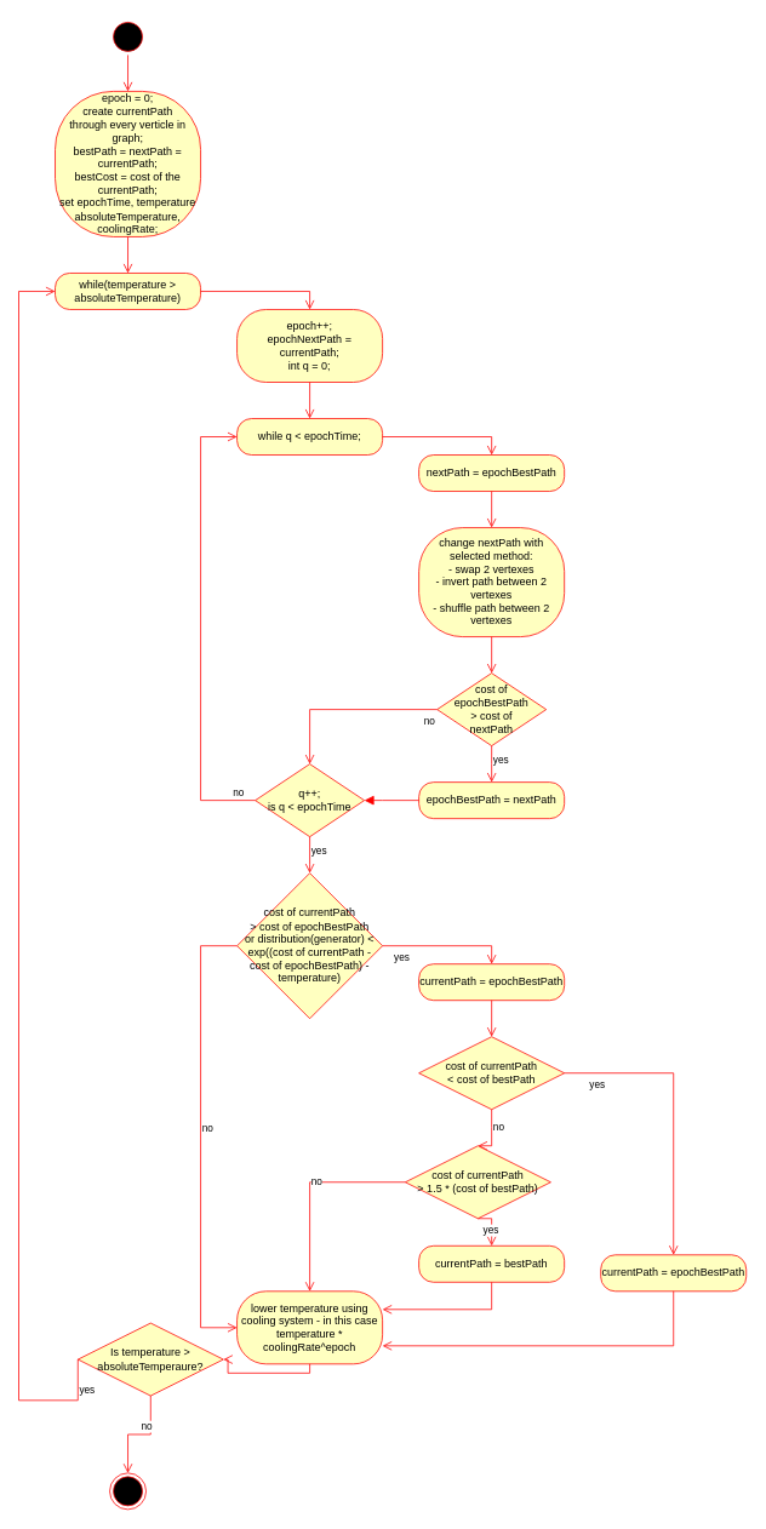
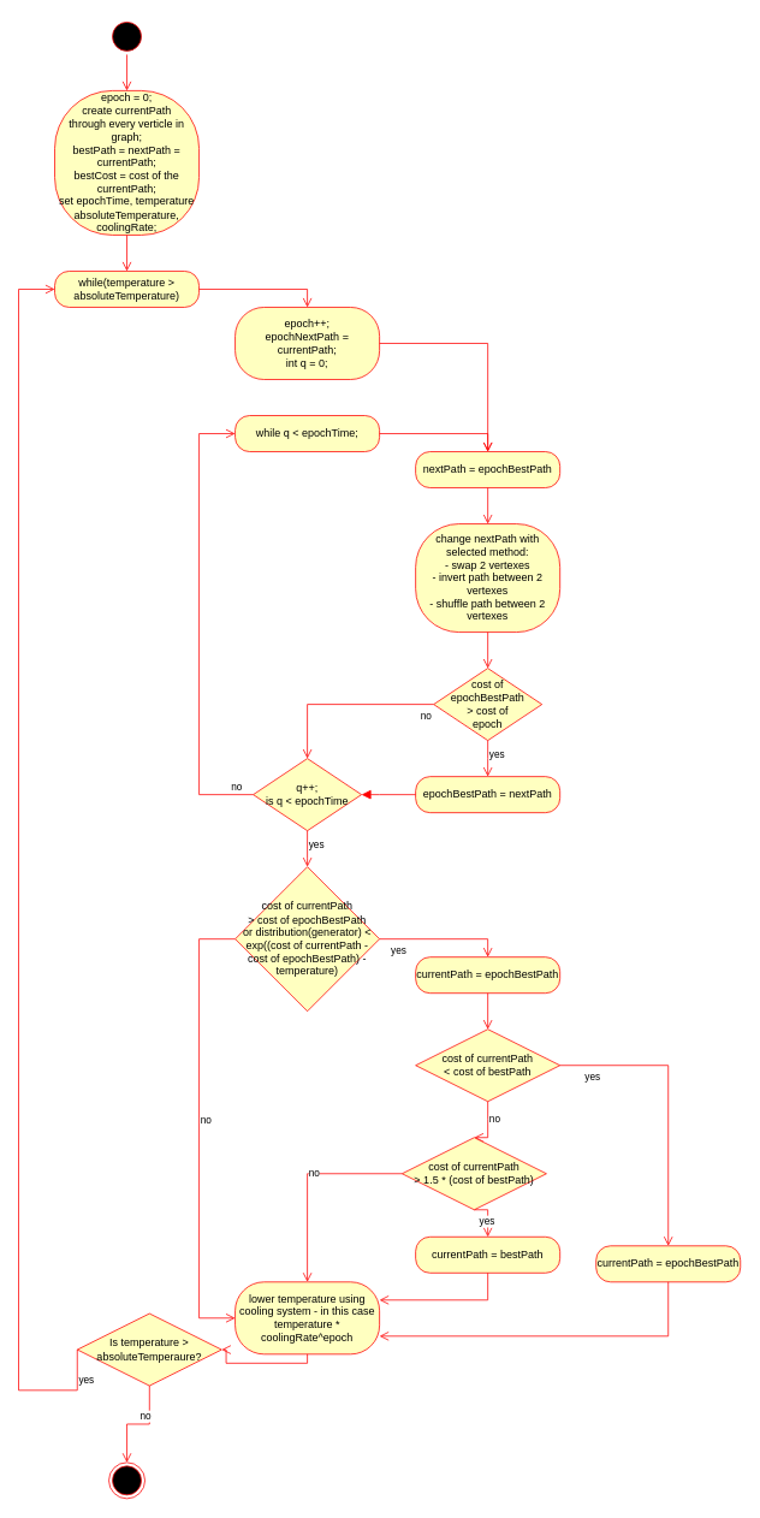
  <mxCell id="0" />
  <mxCell id="1" parent="0" />
  <mxCell id="2" value="" style="ellipse;html=1;shape=startState;fillColor=#000000;strokeColor=#ff0000;" parent="1" vertex="1"><mxGeometry x="120" y="20" width="40" height="40" as="geometry" /></mxCell>
  <mxCell id="3" value="" style="edgeStyle=orthogonalEdgeStyle;html=1;verticalAlign=bottom;endArrow=open;endSize=8;strokeColor=#ff0000;rounded=0;entryX=0.5;entryY=0;entryDx=0;entryDy=0;" parent="1" source="2" target="4" edge="1"><mxGeometry relative="1" as="geometry"><mxPoint x="135" y="110" as="targetPoint" /></mxGeometry></mxCell>
  <mxCell id="4" value="epoch = 0;&lt;br&gt;create currentPath &lt;br&gt;through every verticle in graph;&lt;br&gt;bestPath = nextPath = currentPath;&lt;br&gt;bestCost = cost of the currentPath;&lt;br&gt;set epochTime,&amp;nbsp;temperature absoluteTemperature, coolingRate;" style="rounded=1;whiteSpace=wrap;html=1;arcSize=40;fontColor=#000000;fillColor=#ffffc0;strokeColor=#ff0000;" parent="1" vertex="1"><mxGeometry x="60" y="100" width="160" height="160" as="geometry" /></mxCell>
  <mxCell id="5" value="" style="edgeStyle=orthogonalEdgeStyle;html=1;verticalAlign=bottom;endArrow=open;endSize=8;strokeColor=#ff0000;rounded=0;entryX=0.5;entryY=0;entryDx=0;entryDy=0;" parent="1" source="4" target="7" edge="1"><mxGeometry relative="1" as="geometry"><mxPoint x="140" y="220" as="targetPoint" /></mxGeometry></mxCell>
  <mxCell id="6" value="" style="ellipse;html=1;shape=endState;fillColor=#000000;strokeColor=#ff0000;" parent="1" vertex="1"><mxGeometry x="120" y="1620" width="40" height="40" as="geometry" /></mxCell>
  <mxCell id="7" value="while(temperature &amp;gt; absoluteTemperature)" style="rounded=1;whiteSpace=wrap;html=1;arcSize=40;fontColor=#000000;fillColor=#ffffc0;strokeColor=#ff0000;" parent="1" vertex="1"><mxGeometry x="60" y="300" width="160" height="40" as="geometry" /></mxCell>
  <mxCell id="8" value="" style="edgeStyle=orthogonalEdgeStyle;html=1;verticalAlign=bottom;endArrow=open;endSize=8;strokeColor=#ff0000;rounded=0;exitX=1;exitY=0.5;exitDx=0;exitDy=0;entryX=0.5;entryY=0;entryDx=0;entryDy=0;" parent="1" source="7" target="23" edge="1"><mxGeometry relative="1" as="geometry"><mxPoint x="340" y="240" as="targetPoint" /><mxPoint x="140" y="300" as="sourcePoint" /><Array as="points"><mxPoint x="340" y="320" /></Array></mxGeometry></mxCell>
  <mxCell id="9" value="while q &amp;lt; epochTime;" style="rounded=1;whiteSpace=wrap;html=1;arcSize=40;fontColor=#000000;fillColor=#ffffc0;strokeColor=#ff0000;" parent="1" vertex="1"><mxGeometry x="260" y="460" width="160" height="40" as="geometry" /></mxCell>
  <mxCell id="10" value="" style="edgeStyle=orthogonalEdgeStyle;html=1;verticalAlign=bottom;endArrow=open;endSize=8;strokeColor=#ff0000;rounded=0;exitX=1;exitY=0.5;exitDx=0;exitDy=0;entryX=0.5;entryY=0;entryDx=0;entryDy=0;" parent="1" source="9" target="25" edge="1"><mxGeometry relative="1" as="geometry"><mxPoint x="620" y="380" as="targetPoint" /><mxPoint x="340" y="450" as="sourcePoint" /></mxGeometry></mxCell>
  <mxCell id="11" value="change nextPath with selected method:&lt;br&gt;- swap 2 vertexes&lt;br&gt;- invert path between 2 vertexes&lt;br&gt;- shuffle path between 2 vertexes" style="rounded=1;whiteSpace=wrap;html=1;arcSize=40;fontColor=#000000;fillColor=#ffffc0;strokeColor=#ff0000;" parent="1" vertex="1"><mxGeometry x="460" y="580" width="160" height="120" as="geometry" /></mxCell>
  <mxCell id="12" value="" style="edgeStyle=orthogonalEdgeStyle;html=1;verticalAlign=bottom;endArrow=open;endSize=8;strokeColor=#ff0000;rounded=0;exitX=0.5;exitY=1;exitDx=0;exitDy=0;entryX=0.5;entryY=1;entryDx=0;entryDy=0;" parent="1" source="11" target="27" edge="1"><mxGeometry relative="1" as="geometry"><mxPoint x="540" y="740" as="targetPoint" /><mxPoint x="550" y="430" as="sourcePoint" /><Array as="points"><mxPoint x="540" y="730" /><mxPoint x="540" y="730" /></Array></mxGeometry></mxCell>
  <mxCell id="13" value="no" style="edgeStyle=orthogonalEdgeStyle;html=1;align=left;verticalAlign=top;endArrow=open;endSize=8;strokeColor=#ff0000;rounded=0;exitX=1;exitY=0.5;exitDx=0;exitDy=0;entryX=0.5;entryY=0;entryDx=0;entryDy=0;" parent="1" source="27" target="14" edge="1"><mxGeometry x="-0.84" relative="1" as="geometry"><mxPoint x="540" y="880" as="targetPoint" /><mxPoint x="660" y="840" as="sourcePoint" /><Array as="points" /><mxPoint as="offset" /></mxGeometry></mxCell>
  <mxCell id="14" value="q++;&lt;br&gt;is q &amp;lt; epochTime" style="rhombus;whiteSpace=wrap;html=1;fillColor=#ffffc0;strokeColor=#ff0000;" parent="1" vertex="1"><mxGeometry x="280" y="840" width="120" height="80" as="geometry" /></mxCell>
  <mxCell id="15" value="no" style="edgeStyle=orthogonalEdgeStyle;html=1;align=left;verticalAlign=bottom;endArrow=open;endSize=8;strokeColor=#ff0000;rounded=0;exitX=0;exitY=0.5;exitDx=0;exitDy=0;entryX=0;entryY=0.5;entryDx=0;entryDy=0;" parent="1" source="14" target="9" edge="1"><mxGeometry x="-0.897" relative="1" as="geometry"><mxPoint x="310" y="610" as="targetPoint" /><Array as="points"><mxPoint x="220" y="880" /><mxPoint x="220" y="480" /></Array><mxPoint as="offset" /></mxGeometry></mxCell>
  <mxCell id="16" value="&lt;span&gt;cost of currentPath&lt;/span&gt;&lt;br&gt;&lt;span&gt;&amp;gt; cost of epochBestPath&lt;/span&gt;&lt;br&gt;&lt;span&gt;or&amp;nbsp;&lt;/span&gt;distribution(generator) &amp;lt;&lt;span&gt;&lt;br&gt;exp((cost of currentPath - cost of epochBestPath) - temperature)&lt;/span&gt;" style="rhombus;whiteSpace=wrap;html=1;fillColor=#ffffc0;strokeColor=#ff0000;" parent="1" vertex="1"><mxGeometry x="260" y="960" width="160" height="160" as="geometry" /></mxCell>
  <mxCell id="17" value="no" style="edgeStyle=orthogonalEdgeStyle;html=1;align=left;verticalAlign=bottom;endArrow=open;endSize=8;strokeColor=#ff0000;rounded=0;exitX=0;exitY=0.5;exitDx=0;exitDy=0;entryX=0;entryY=0.5;entryDx=0;entryDy=0;" parent="1" source="16" target="21" edge="1"><mxGeometry relative="1" as="geometry"><mxPoint x="580" y="1600" as="targetPoint" /><mxPoint x="620" y="1590" as="sourcePoint" /><Array as="points"><mxPoint x="220" y="1040" /><mxPoint x="220" y="1460" /></Array><mxPoint as="offset" /></mxGeometry></mxCell>
  <mxCell id="18" value="Is temperature &amp;gt; absoluteTemperaure?" style="rhombus;whiteSpace=wrap;html=1;fillColor=#ffffc0;strokeColor=#ff0000;" parent="1" vertex="1"><mxGeometry x="85" y="1455" width="160" height="80" as="geometry" /></mxCell>
  <mxCell id="19" value="no" style="edgeStyle=orthogonalEdgeStyle;html=1;align=left;verticalAlign=bottom;endArrow=open;endSize=8;strokeColor=#ff0000;rounded=0;entryX=0.5;entryY=0;entryDx=0;entryDy=0;exitX=0.5;exitY=1;exitDx=0;exitDy=0;" parent="1" source="18" target="6" edge="1"><mxGeometry relative="1" as="geometry"><mxPoint x="140" y="1660" as="targetPoint" /><mxPoint x="160" y="1700" as="sourcePoint" /><Array as="points" /><mxPoint as="offset" /></mxGeometry></mxCell>
  <mxCell id="20" value="yes" style="edgeStyle=orthogonalEdgeStyle;html=1;align=left;verticalAlign=top;endArrow=open;endSize=8;strokeColor=#ff0000;rounded=0;exitX=0;exitY=0.5;exitDx=0;exitDy=0;entryX=0;entryY=0.5;entryDx=0;entryDy=0;" parent="1" source="18" target="7" edge="1"><mxGeometry x="-0.97" relative="1" as="geometry"><mxPoint x="-120" y="240" as="targetPoint" /><Array as="points"><mxPoint x="20" y="1540" /><mxPoint x="20" y="320" /></Array><mxPoint as="offset" /></mxGeometry></mxCell>
  <mxCell id="21" value="lower temperature using cooling system - in this case temperature * coolingRate^epoch" style="rounded=1;whiteSpace=wrap;html=1;arcSize=40;fontColor=#000000;fillColor=#ffffc0;strokeColor=#ff0000;" parent="1" vertex="1"><mxGeometry x="260" y="1420" width="160" height="80" as="geometry" /></mxCell>
  <mxCell id="22" value="" style="edgeStyle=orthogonalEdgeStyle;html=1;verticalAlign=bottom;endArrow=open;endSize=8;strokeColor=#ff0000;rounded=0;entryX=1;entryY=0.5;entryDx=0;entryDy=0;exitX=0.5;exitY=1;exitDx=0;exitDy=0;" parent="1" source="21" target="18" edge="1"><mxGeometry relative="1" as="geometry"><mxPoint x="249.94" y="1520" as="targetPoint" /><mxPoint x="389.94" y="1490" as="sourcePoint" /></mxGeometry></mxCell>
  <mxCell id="23" value="epoch++;&lt;br&gt;epochNextPath = currentPath;&lt;br&gt;int q = 0;" style="rounded=1;whiteSpace=wrap;html=1;arcSize=40;fontColor=#000000;fillColor=#ffffc0;strokeColor=#ff0000;" parent="1" vertex="1"><mxGeometry x="260" y="340" width="160" height="80" as="geometry" /></mxCell>
- <mxCell id="24" value="" style="edgeStyle=orthogonalEdgeStyle;html=1;verticalAlign=bottom;endArrow=open;endSize=8;strokeColor=#ff0000;rounded=0;entryX=0.5;entryY=0;entryDx=0;entryDy=0;" parent="1" source="23" target="9" edge="1"><mxGeometry relative="1" as="geometry"><mxPoint x="570" y="180" as="targetPoint" /></mxGeometry></mxCell>
+ <mxCell id="24" value="" style="edgeStyle=orthogonalEdgeStyle;html=1;verticalAlign=bottom;endArrow=open;endSize=8;strokeColor=#ff0000;rounded=0;" parent="1" source="23" target="25" edge="1"><mxGeometry relative="1" as="geometry"><mxPoint x="570" y="180" as="targetPoint" /></mxGeometry></mxCell>
  <mxCell id="25" value="nextPath = epochBestPath" style="rounded=1;whiteSpace=wrap;html=1;arcSize=40;fontColor=#000000;fillColor=#ffffc0;strokeColor=#ff0000;" parent="1" vertex="1"><mxGeometry x="460" y="500" width="160" height="40" as="geometry" /></mxCell>
  <mxCell id="26" value="" style="edgeStyle=orthogonalEdgeStyle;html=1;verticalAlign=bottom;endArrow=open;endSize=8;strokeColor=#ff0000;rounded=0;entryX=0.5;entryY=0;entryDx=0;entryDy=0;" parent="1" source="25" target="11" edge="1"><mxGeometry relative="1" as="geometry"><mxPoint x="540" y="440" as="targetPoint" /></mxGeometry></mxCell>
- <mxCell id="27" value="cost of epochBestPath &lt;br&gt;&amp;gt; cost of &lt;br&gt;nextPath" style="rhombus;whiteSpace=wrap;html=1;fillColor=#ffffc0;strokeColor=#ff0000;direction=west;" parent="1" vertex="1"><mxGeometry x="480" y="740" width="120" height="80" as="geometry" /></mxCell>
+ <mxCell id="27" value="cost of epochBestPath &lt;br&gt;&amp;gt; cost of &lt;br&gt;epoch" style="rhombus;whiteSpace=wrap;html=1;fillColor=#ffffc0;strokeColor=#ff0000;direction=west;" parent="1" vertex="1"><mxGeometry x="480" y="740" width="120" height="80" as="geometry" /></mxCell>
  <mxCell id="28" value="yes" style="edgeStyle=orthogonalEdgeStyle;html=1;align=left;verticalAlign=top;endArrow=open;endSize=8;strokeColor=#ff0000;rounded=0;exitX=0.5;exitY=0;exitDx=0;exitDy=0;entryX=0.5;entryY=0;entryDx=0;entryDy=0;" parent="1" source="27" target="29" edge="1"><mxGeometry x="-0.84" relative="1" as="geometry"><mxPoint x="700" y="780" as="targetPoint" /><mxPoint x="670" y="850" as="sourcePoint" /><Array as="points"><mxPoint x="540" y="840" /><mxPoint x="540" y="840" /></Array><mxPoint as="offset" /></mxGeometry></mxCell>
  <mxCell id="29" value="epochBestPath = nextPath" style="rounded=1;whiteSpace=wrap;html=1;arcSize=40;fontColor=#000000;fillColor=#ffffc0;strokeColor=#ff0000;" parent="1" vertex="1"><mxGeometry x="460" y="860" width="160" height="40" as="geometry" /></mxCell>
  <mxCell id="30" value="" style="edgeStyle=orthogonalEdgeStyle;html=1;verticalAlign=bottom;endArrow=block;endSize=8;strokeColor=#ff0000;rounded=0;exitX=0;exitY=0.5;exitDx=0;exitDy=0;entryX=1;entryY=0.5;entryDx=0;entryDy=0;" parent="1" source="29" target="14" edge="1"><mxGeometry relative="1" as="geometry"><mxPoint x="620" y="880" as="targetPoint" /><Array as="points"><mxPoint x="420" y="880" /><mxPoint x="420" y="880" /></Array></mxGeometry></mxCell>
  <mxCell id="31" value="yes" style="edgeStyle=orthogonalEdgeStyle;html=1;align=left;verticalAlign=top;endArrow=open;endSize=8;strokeColor=#ff0000;rounded=0;exitX=0.5;exitY=1;exitDx=0;exitDy=0;entryX=0.5;entryY=0;entryDx=0;entryDy=0;" parent="1" source="14" target="16" edge="1"><mxGeometry x="-0.84" relative="1" as="geometry"><mxPoint x="570" y="1170" as="targetPoint" /><mxPoint x="660" y="1130" as="sourcePoint" /><Array as="points"><mxPoint x="340" y="950" /><mxPoint x="340" y="950" /></Array><mxPoint as="offset" /></mxGeometry></mxCell>
  <mxCell id="32" value="currentPath = epochBestPath" style="rounded=1;whiteSpace=wrap;html=1;arcSize=40;fontColor=#000000;fillColor=#ffffc0;strokeColor=#ff0000;" parent="1" vertex="1"><mxGeometry x="460" y="1060" width="160" height="40" as="geometry" /></mxCell>
  <mxCell id="33" value="yes" style="edgeStyle=orthogonalEdgeStyle;html=1;align=left;verticalAlign=top;endArrow=open;endSize=8;strokeColor=#ff0000;rounded=0;exitX=1;exitY=0.5;exitDx=0;exitDy=0;entryX=0.5;entryY=0;entryDx=0;entryDy=0;" edge="1" parent="1" source="16" target="32"><mxGeometry x="-0.84" relative="1" as="geometry"><mxPoint x="460" y="1020" as="targetPoint" /><mxPoint x="350" y="910" as="sourcePoint" /><Array as="points"><mxPoint x="540" y="1040" /></Array><mxPoint as="offset" /></mxGeometry></mxCell>
  <mxCell id="34" value="cost of currentPath&lt;br&gt;&amp;lt; cost of bestPath" style="rhombus;whiteSpace=wrap;html=1;fillColor=#ffffc0;strokeColor=#ff0000;direction=west;" vertex="1" parent="1"><mxGeometry x="460" y="1140" width="160" height="80" as="geometry" /></mxCell>
  <mxCell id="35" value="" style="edgeStyle=orthogonalEdgeStyle;html=1;verticalAlign=bottom;endArrow=open;endSize=8;strokeColor=#ff0000;rounded=0;exitX=0.5;exitY=1;exitDx=0;exitDy=0;entryX=0.5;entryY=1;entryDx=0;entryDy=0;" edge="1" parent="1" source="32" target="34"><mxGeometry relative="1" as="geometry"><mxPoint x="490" y="1100" as="targetPoint" /><mxPoint x="230" y="1250" as="sourcePoint" /><Array as="points" /></mxGeometry></mxCell>
  <mxCell id="36" value="currentPath = epochBestPath" style="rounded=1;whiteSpace=wrap;html=1;arcSize=40;fontColor=#000000;fillColor=#ffffc0;strokeColor=#ff0000;" vertex="1" parent="1"><mxGeometry x="660" y="1380" width="160" height="40" as="geometry" /></mxCell>
  <mxCell id="37" value="" style="edgeStyle=orthogonalEdgeStyle;html=1;verticalAlign=bottom;endArrow=open;endSize=8;strokeColor=#ff0000;rounded=0;exitX=0.5;exitY=1;exitDx=0;exitDy=0;entryX=1;entryY=0.75;entryDx=0;entryDy=0;" edge="1" parent="1" source="36" target="21"><mxGeometry relative="1" as="geometry"><mxPoint x="740" y="1280" as="targetPoint" /><mxPoint x="430" y="1390" as="sourcePoint" /><Array as="points" /></mxGeometry></mxCell>
  <mxCell id="38" value="yes" style="edgeStyle=orthogonalEdgeStyle;html=1;align=left;verticalAlign=top;endArrow=open;endSize=8;strokeColor=#ff0000;rounded=0;exitX=0;exitY=0.5;exitDx=0;exitDy=0;entryX=0.5;entryY=0;entryDx=0;entryDy=0;" edge="1" parent="1" source="34" target="36"><mxGeometry x="-0.84" relative="1" as="geometry"><mxPoint x="350" y="1170" as="targetPoint" /><mxPoint x="350" y="1130" as="sourcePoint" /><Array as="points"><mxPoint x="740" y="1180" /></Array><mxPoint as="offset" /></mxGeometry></mxCell>
  <mxCell id="39" value="no" style="edgeStyle=orthogonalEdgeStyle;html=1;align=left;verticalAlign=bottom;endArrow=open;endSize=8;strokeColor=#ff0000;rounded=0;exitX=0.5;exitY=0;exitDx=0;exitDy=0;entryX=0.5;entryY=1;entryDx=0;entryDy=0;" edge="1" parent="1" source="34" target="40"><mxGeometry relative="1" as="geometry"><mxPoint x="460" y="1290" as="targetPoint" /><mxPoint x="270" y="1050" as="sourcePoint" /><Array as="points"><mxPoint x="540" y="1240" /><mxPoint x="540" y="1240" /></Array><mxPoint as="offset" /></mxGeometry></mxCell>
  <mxCell id="40" value="cost of currentPath&lt;br&gt;&amp;gt; 1.5 * (cost of bestPath)" style="rhombus;whiteSpace=wrap;html=1;fillColor=#ffffc0;strokeColor=#ff0000;direction=west;" vertex="1" parent="1"><mxGeometry x="445" y="1260" width="160" height="80" as="geometry" /></mxCell>
  <mxCell id="41" value="currentPath = bestPath" style="rounded=1;whiteSpace=wrap;html=1;arcSize=40;fontColor=#000000;fillColor=#ffffc0;strokeColor=#ff0000;" vertex="1" parent="1"><mxGeometry x="460" y="1370" width="160" height="40" as="geometry" /></mxCell>
  <mxCell id="42" value="" style="edgeStyle=orthogonalEdgeStyle;html=1;verticalAlign=bottom;endArrow=open;endSize=8;strokeColor=#ff0000;rounded=0;exitX=0.5;exitY=1;exitDx=0;exitDy=0;entryX=1;entryY=0.25;entryDx=0;entryDy=0;" edge="1" parent="1" source="41" target="21"><mxGeometry relative="1" as="geometry"><mxPoint x="740" y="1440" as="targetPoint" /><mxPoint x="430" y="1550" as="sourcePoint" /><Array as="points" /></mxGeometry></mxCell>
  <mxCell id="43" value="yes" style="edgeStyle=orthogonalEdgeStyle;html=1;align=left;verticalAlign=top;endArrow=open;endSize=8;strokeColor=#ff0000;rounded=0;exitX=0.5;exitY=0;exitDx=0;exitDy=0;entryX=0.5;entryY=0;entryDx=0;entryDy=0;" edge="1" parent="1" source="40" target="41"><mxGeometry x="-0.84" relative="1" as="geometry"><mxPoint x="350" y="1330" as="targetPoint" /><mxPoint x="350" y="1290" as="sourcePoint" /><Array as="points"><mxPoint x="540" y="1360" /><mxPoint x="540" y="1360" /></Array><mxPoint as="offset" /></mxGeometry></mxCell>
  <mxCell id="44" value="no" style="edgeStyle=orthogonalEdgeStyle;html=1;align=left;verticalAlign=bottom;endArrow=open;endSize=8;strokeColor=#ff0000;rounded=0;exitX=1;exitY=0.5;exitDx=0;exitDy=0;entryX=0.5;entryY=0;entryDx=0;entryDy=0;" edge="1" parent="1" source="40" target="21"><mxGeometry relative="1" as="geometry"><mxPoint x="460" y="1450" as="targetPoint" /><mxPoint x="270" y="1210" as="sourcePoint" /><Array as="points"><mxPoint x="340" y="1300" /><mxPoint x="340" y="1420" /></Array><mxPoint as="offset" /></mxGeometry></mxCell>
